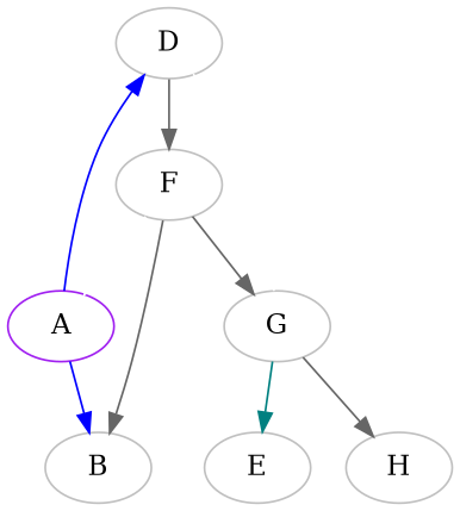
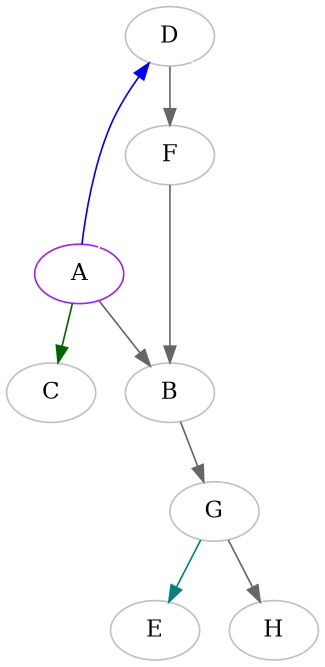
  digraph {
    node [color=gray]
    edge [color=gray40]
    n1 [label=D]
    n2 [label=F]
    n3 [color=purple label=A]
    n4 [label=G]
    n5 [label=B]
    n6 [label=E]
+   n7 [label=C]
    n8 [label=H]
    n1 -> n2
    n2 -> n3 [color=white]
-   n2 -> n4
+   n5 -> n4
    n2 -> n5
    n3 -> n1 [color=blue]
-   n3 -> n5 [color=blue]
+   n3 -> n5
+   n3 -> n7 [color=darkgreen]
    n4 -> n1 [color=white]
    n4 -> n6 [color=teal]
    n4 -> n8
  }
